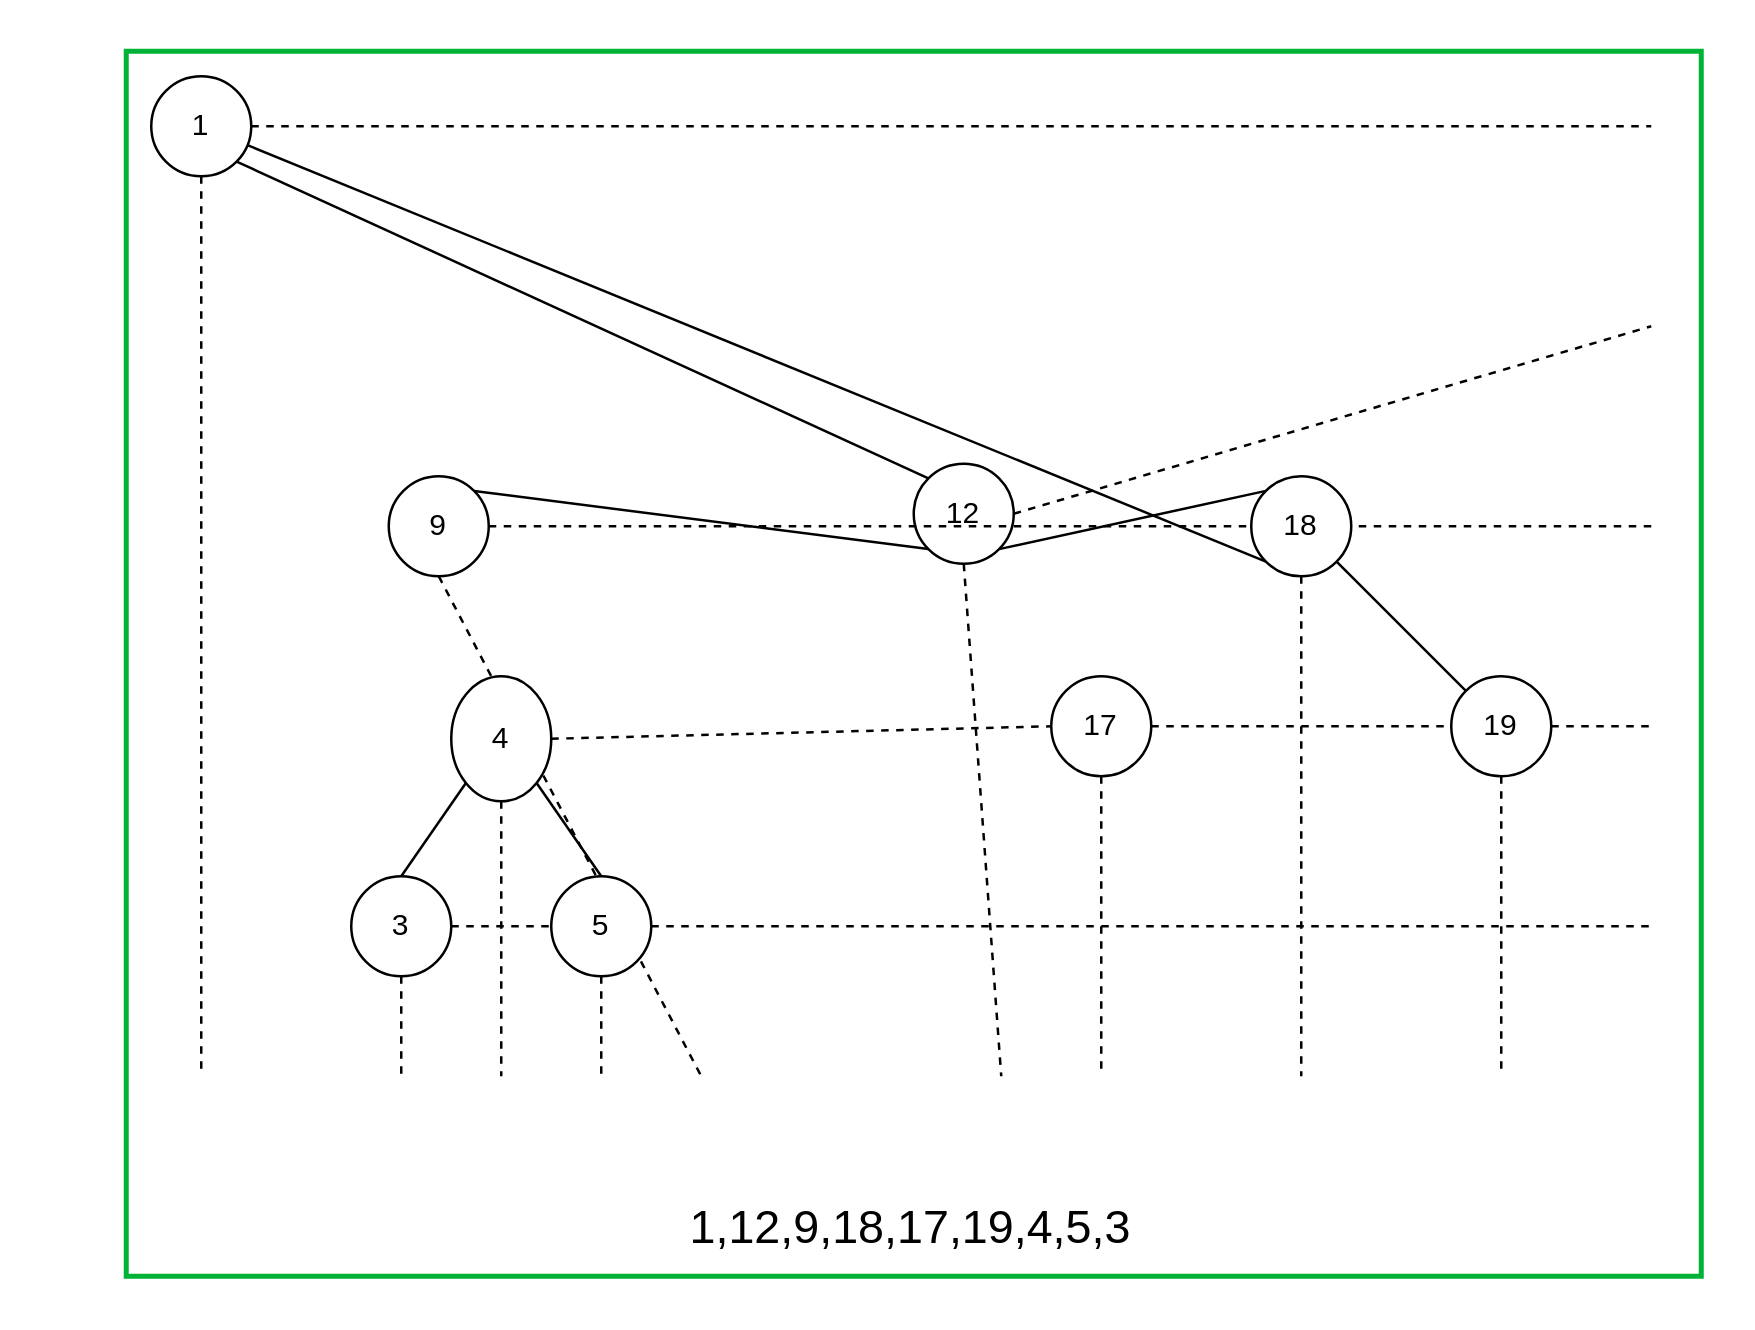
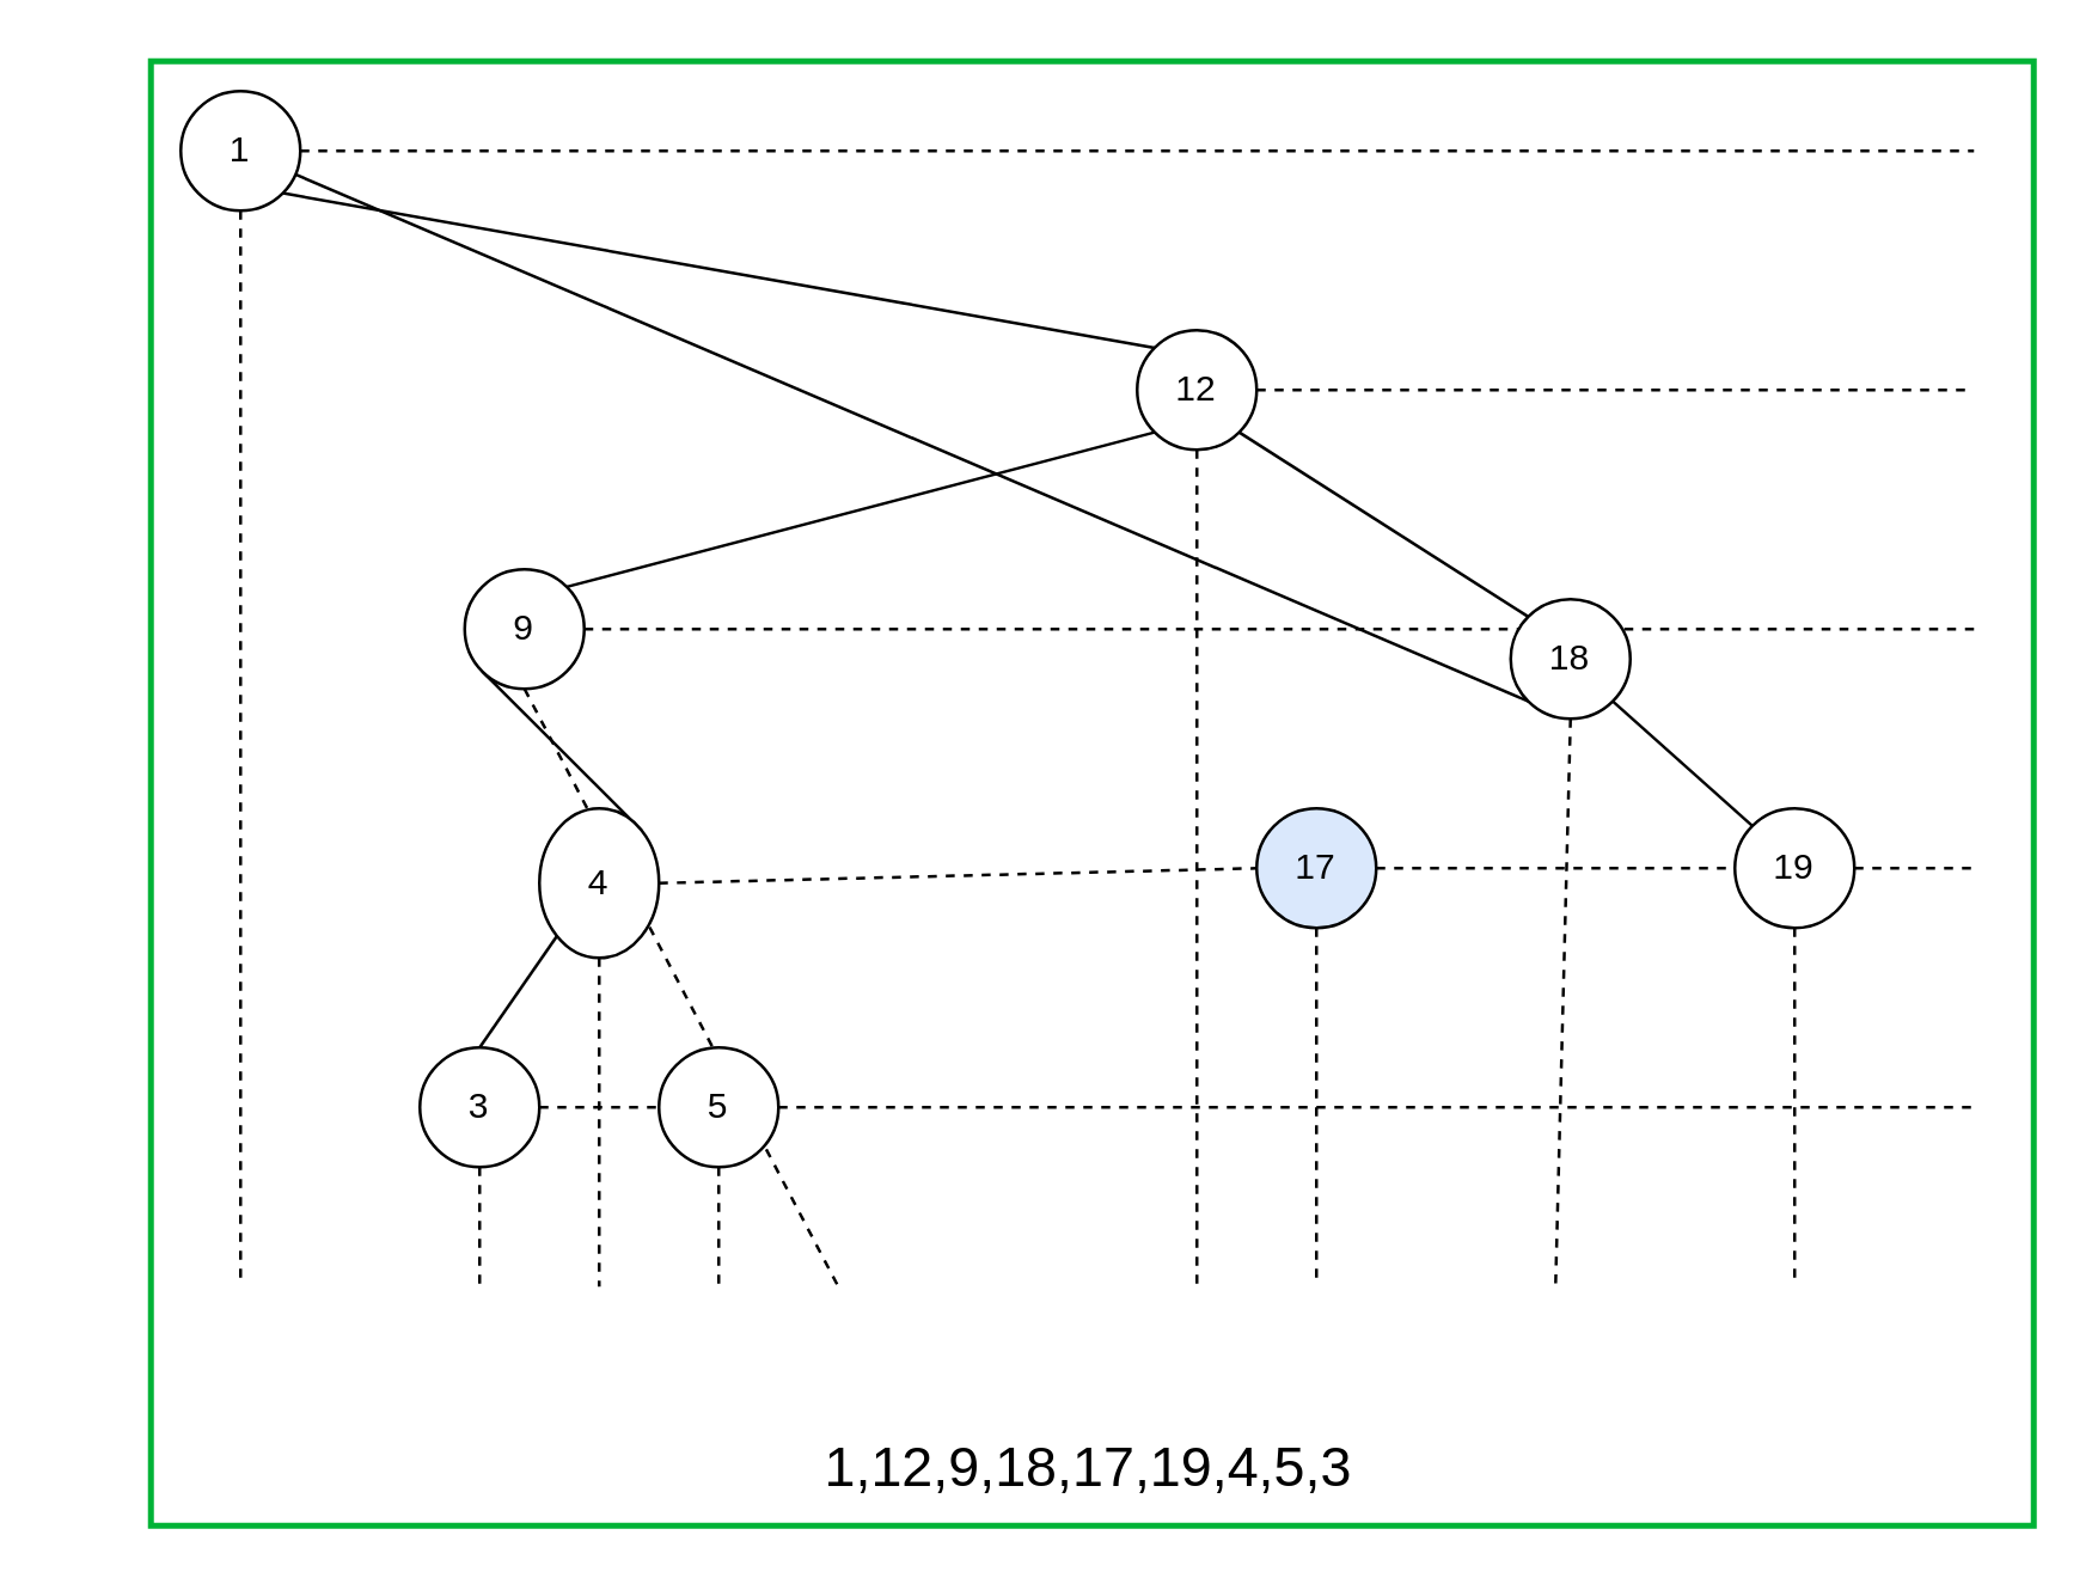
  <mxCell id="0" />
  <mxCell id="1" parent="0" />
  <mxCell id="2" style="rounded=0;orthogonalLoop=1;jettySize=auto;html=1;exitX=1;exitY=1;exitDx=0;exitDy=0;entryX=0;entryY=0;entryDx=0;entryDy=0;endArrow=none;endFill=0;" edge="1" parent="1" source="5" target="10"><mxGeometry relative="1" as="geometry" /></mxCell>
  <mxCell id="3" style="edgeStyle=none;rounded=0;orthogonalLoop=1;jettySize=auto;html=1;exitX=1;exitY=0.5;exitDx=0;exitDy=0;endArrow=none;endFill=0;dashed=1;" edge="1" parent="1" source="5"><mxGeometry relative="1" as="geometry"><mxPoint x="660" y="50" as="targetPoint" /></mxGeometry></mxCell>
  <mxCell id="4" style="edgeStyle=none;rounded=0;orthogonalLoop=1;jettySize=auto;html=1;exitX=0.5;exitY=1;exitDx=0;exitDy=0;dashed=1;endArrow=none;endFill=0;" edge="1" parent="1" source="5"><mxGeometry relative="1" as="geometry"><mxPoint x="80" y="430" as="targetPoint" /></mxGeometry></mxCell>
  <mxCell id="5" value="1" style="ellipse;whiteSpace=wrap;html=1;" vertex="1" parent="1"><mxGeometry x="60" y="30" width="40" height="40" as="geometry" /></mxCell>
  <mxCell id="6" style="edgeStyle=none;rounded=0;orthogonalLoop=1;jettySize=auto;html=1;exitX=0;exitY=1;exitDx=0;exitDy=0;entryX=1;entryY=0;entryDx=0;entryDy=0;endArrow=none;endFill=0;" edge="1" parent="1" source="10" target="14"><mxGeometry relative="1" as="geometry" /></mxCell>
  <mxCell id="7" style="edgeStyle=none;rounded=0;orthogonalLoop=1;jettySize=auto;html=1;exitX=1;exitY=1;exitDx=0;exitDy=0;entryX=0;entryY=0;entryDx=0;entryDy=0;endArrow=none;endFill=0;" edge="1" parent="1" source="10" target="18"><mxGeometry relative="1" as="geometry" /></mxCell>
  <mxCell id="8" style="edgeStyle=none;rounded=0;orthogonalLoop=1;jettySize=auto;html=1;exitX=1;exitY=0.5;exitDx=0;exitDy=0;dashed=1;endArrow=none;endFill=0;" edge="1" parent="1" source="10"><mxGeometry relative="1" as="geometry"><mxPoint x="660" y="130" as="targetPoint" /></mxGeometry></mxCell>
  <mxCell id="9" style="edgeStyle=none;rounded=0;orthogonalLoop=1;jettySize=auto;html=1;exitX=0.5;exitY=1;exitDx=0;exitDy=0;dashed=1;endArrow=none;endFill=0;" edge="1" parent="1" source="10"><mxGeometry relative="1" as="geometry"><mxPoint x="400" y="430" as="targetPoint" /></mxGeometry></mxCell>
- <mxCell id="10" value="12" style="ellipse;whiteSpace=wrap;html=1;" vertex="1" parent="1"><mxGeometry x="365" y="185" width="40" height="40" as="geometry" /></mxCell>
+ <mxCell id="10" value="12" style="ellipse;whiteSpace=wrap;html=1;" vertex="1" parent="1"><mxGeometry x="380" y="110" width="40" height="40" as="geometry" /></mxCell>
+ <mxCell id="11" style="edgeStyle=none;rounded=0;orthogonalLoop=1;jettySize=auto;html=1;exitX=0;exitY=1;exitDx=0;exitDy=0;entryX=1;entryY=0;entryDx=0;entryDy=0;endArrow=none;endFill=0;" edge="1" parent="1" source="14" target="29"><mxGeometry relative="1" as="geometry" /></mxCell>
  <mxCell id="12" style="edgeStyle=none;rounded=0;orthogonalLoop=1;jettySize=auto;html=1;exitX=1;exitY=0.5;exitDx=0;exitDy=0;dashed=1;endArrow=none;endFill=0;" edge="1" parent="1" source="14"><mxGeometry relative="1" as="geometry"><mxPoint x="660" y="210" as="targetPoint" /></mxGeometry></mxCell>
  <mxCell id="13" style="edgeStyle=none;rounded=0;orthogonalLoop=1;jettySize=auto;html=1;exitX=0.5;exitY=1;exitDx=0;exitDy=0;dashed=1;endArrow=none;endFill=0;" edge="1" parent="1" source="14"><mxGeometry relative="1" as="geometry"><mxPoint x="280" y="430" as="targetPoint" /></mxGeometry></mxCell>
  <mxCell id="14" value="9" style="ellipse;whiteSpace=wrap;html=1;" vertex="1" parent="1"><mxGeometry x="155" y="190" width="40" height="40" as="geometry" /></mxCell>
  <mxCell id="15" style="edgeStyle=none;rounded=0;orthogonalLoop=1;jettySize=auto;html=1;exitX=0;exitY=1;exitDx=0;exitDy=0;endArrow=none;endFill=0;" edge="1" parent="1" source="18" target="5"><mxGeometry relative="1" as="geometry" /></mxCell>
  <mxCell id="16" style="edgeStyle=none;rounded=0;orthogonalLoop=1;jettySize=auto;html=1;exitX=1;exitY=1;exitDx=0;exitDy=0;entryX=0;entryY=0;entryDx=0;entryDy=0;endArrow=none;endFill=0;" edge="1" parent="1" source="18" target="24"><mxGeometry relative="1" as="geometry" /></mxCell>
  <mxCell id="17" style="edgeStyle=none;rounded=0;orthogonalLoop=1;jettySize=auto;html=1;exitX=0.5;exitY=1;exitDx=0;exitDy=0;dashed=1;endArrow=none;endFill=0;" edge="1" parent="1" source="18"><mxGeometry relative="1" as="geometry"><mxPoint x="520" y="430" as="targetPoint" /></mxGeometry></mxCell>
- <mxCell id="18" value="18" style="ellipse;whiteSpace=wrap;html=1;" vertex="1" parent="1"><mxGeometry x="500" y="190" width="40" height="40" as="geometry" /></mxCell>
+ <mxCell id="18" value="18" style="ellipse;whiteSpace=wrap;html=1;" vertex="1" parent="1"><mxGeometry x="505" y="200" width="40" height="40" as="geometry" /></mxCell>
  <mxCell id="19" style="edgeStyle=none;rounded=0;orthogonalLoop=1;jettySize=auto;html=1;exitX=1;exitY=0.5;exitDx=0;exitDy=0;entryX=0;entryY=0.5;entryDx=0;entryDy=0;dashed=1;endArrow=none;endFill=0;" edge="1" parent="1" source="21" target="24"><mxGeometry relative="1" as="geometry" /></mxCell>
  <mxCell id="20" style="edgeStyle=none;rounded=0;orthogonalLoop=1;jettySize=auto;html=1;exitX=0.5;exitY=1;exitDx=0;exitDy=0;dashed=1;endArrow=none;endFill=0;" edge="1" parent="1" source="21"><mxGeometry relative="1" as="geometry"><mxPoint x="440" y="430" as="targetPoint" /></mxGeometry></mxCell>
- <mxCell id="21" value="17" style="ellipse;whiteSpace=wrap;html=1;" vertex="1" parent="1"><mxGeometry x="420" y="270" width="40" height="40" as="geometry" /></mxCell>
+ <mxCell id="21" value="17" style="ellipse;whiteSpace=wrap;html=1;fillColor=#dae8fc;" vertex="1" parent="1"><mxGeometry x="420" y="270" width="40" height="40" as="geometry" /></mxCell>
  <mxCell id="22" style="edgeStyle=none;rounded=0;orthogonalLoop=1;jettySize=auto;html=1;exitX=1;exitY=0.5;exitDx=0;exitDy=0;dashed=1;endArrow=none;endFill=0;" edge="1" parent="1" source="24"><mxGeometry relative="1" as="geometry"><mxPoint x="660" y="290" as="targetPoint" /></mxGeometry></mxCell>
  <mxCell id="23" style="edgeStyle=none;rounded=0;orthogonalLoop=1;jettySize=auto;html=1;exitX=0.5;exitY=1;exitDx=0;exitDy=0;dashed=1;endArrow=none;endFill=0;" edge="1" parent="1" source="24"><mxGeometry relative="1" as="geometry"><mxPoint x="600" y="430" as="targetPoint" /></mxGeometry></mxCell>
  <mxCell id="24" value="19" style="ellipse;whiteSpace=wrap;html=1;" vertex="1" parent="1"><mxGeometry x="580" y="270" width="40" height="40" as="geometry" /></mxCell>
  <mxCell id="25" style="edgeStyle=none;rounded=0;orthogonalLoop=1;jettySize=auto;html=1;exitX=0;exitY=1;exitDx=0;exitDy=0;entryX=0.5;entryY=0;entryDx=0;entryDy=0;endArrow=none;endFill=0;" edge="1" parent="1" source="29" target="35"><mxGeometry relative="1" as="geometry" /></mxCell>
- <mxCell id="26" style="edgeStyle=none;rounded=0;orthogonalLoop=1;jettySize=auto;html=1;exitX=1;exitY=1;exitDx=0;exitDy=0;entryX=0.5;entryY=0;entryDx=0;entryDy=0;endArrow=none;endFill=0;" edge="1" parent="1" source="29" target="32"><mxGeometry relative="1" as="geometry" /></mxCell>
  <mxCell id="27" style="edgeStyle=none;rounded=0;orthogonalLoop=1;jettySize=auto;html=1;exitX=1;exitY=0.5;exitDx=0;exitDy=0;dashed=1;endArrow=none;endFill=0;" edge="1" parent="1" source="29"><mxGeometry relative="1" as="geometry"><mxPoint x="420" y="290" as="targetPoint" /></mxGeometry></mxCell>
  <mxCell id="28" style="edgeStyle=none;rounded=0;orthogonalLoop=1;jettySize=auto;html=1;exitX=0.5;exitY=1;exitDx=0;exitDy=0;dashed=1;endArrow=none;endFill=0;" edge="1" parent="1" source="29"><mxGeometry relative="1" as="geometry"><mxPoint x="200" y="430" as="targetPoint" /></mxGeometry></mxCell>
  <mxCell id="29" value="4" style="ellipse;whiteSpace=wrap;html=1;" vertex="1" parent="1"><mxGeometry x="180" y="270" width="40" height="50" as="geometry" /></mxCell>
  <mxCell id="30" style="edgeStyle=none;rounded=0;orthogonalLoop=1;jettySize=auto;html=1;exitX=1;exitY=0.5;exitDx=0;exitDy=0;dashed=1;endArrow=none;endFill=0;" edge="1" parent="1" source="32"><mxGeometry relative="1" as="geometry"><mxPoint x="660" y="370" as="targetPoint" /></mxGeometry></mxCell>
  <mxCell id="31" style="edgeStyle=none;rounded=0;orthogonalLoop=1;jettySize=auto;html=1;exitX=0.5;exitY=1;exitDx=0;exitDy=0;dashed=1;endArrow=none;endFill=0;" edge="1" parent="1" source="32"><mxGeometry relative="1" as="geometry"><mxPoint x="240" y="430" as="targetPoint" /></mxGeometry></mxCell>
  <mxCell id="32" value="5" style="ellipse;whiteSpace=wrap;html=1;" vertex="1" parent="1"><mxGeometry x="220" y="350" width="40" height="40" as="geometry" /></mxCell>
  <mxCell id="33" style="edgeStyle=none;rounded=0;orthogonalLoop=1;jettySize=auto;html=1;exitX=1;exitY=0.5;exitDx=0;exitDy=0;entryX=0;entryY=0.5;entryDx=0;entryDy=0;dashed=1;endArrow=none;endFill=0;" edge="1" parent="1" source="35" target="32"><mxGeometry relative="1" as="geometry" /></mxCell>
  <mxCell id="34" style="edgeStyle=none;rounded=0;orthogonalLoop=1;jettySize=auto;html=1;exitX=0.5;exitY=1;exitDx=0;exitDy=0;dashed=1;endArrow=none;endFill=0;" edge="1" parent="1" source="35"><mxGeometry relative="1" as="geometry"><mxPoint x="160" y="430" as="targetPoint" /></mxGeometry></mxCell>
  <mxCell id="35" value="3" style="ellipse;whiteSpace=wrap;html=1;" vertex="1" parent="1"><mxGeometry x="140" y="350" width="40" height="40" as="geometry" /></mxCell>
  <mxCell id="36" value="&lt;p class=&quot;MsoNormal&quot; style=&quot;text-indent: 36.0pt&quot;&gt;&lt;span lang=&quot;EN-IE&quot; style=&quot;font-size: 14.0pt ; line-height: 115%&quot;&gt;1,12,9,18,17,19,4,5,3&lt;/span&gt;&lt;/p&gt;" style="text;html=1;strokeColor=none;fillColor=none;align=center;verticalAlign=middle;whiteSpace=wrap;rounded=0;" vertex="1" parent="1"><mxGeometry x="20" y="470" width="640" height="40" as="geometry" /></mxCell>
  <mxCell id="37" value="" style="rounded=0;whiteSpace=wrap;html=1;fillColor=none;strokeColor=#00B336;strokeWidth=2;" vertex="1" parent="1"><mxGeometry x="50" y="20" width="630" height="490" as="geometry" /></mxCell>
